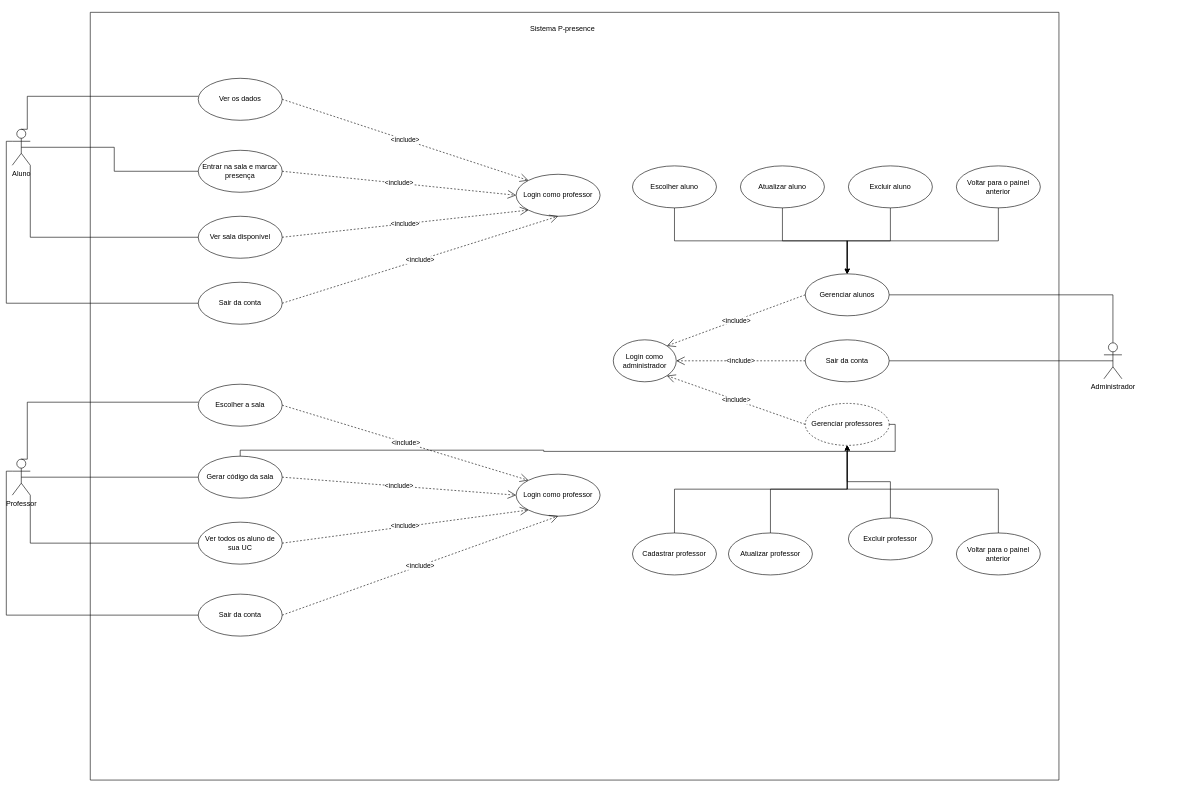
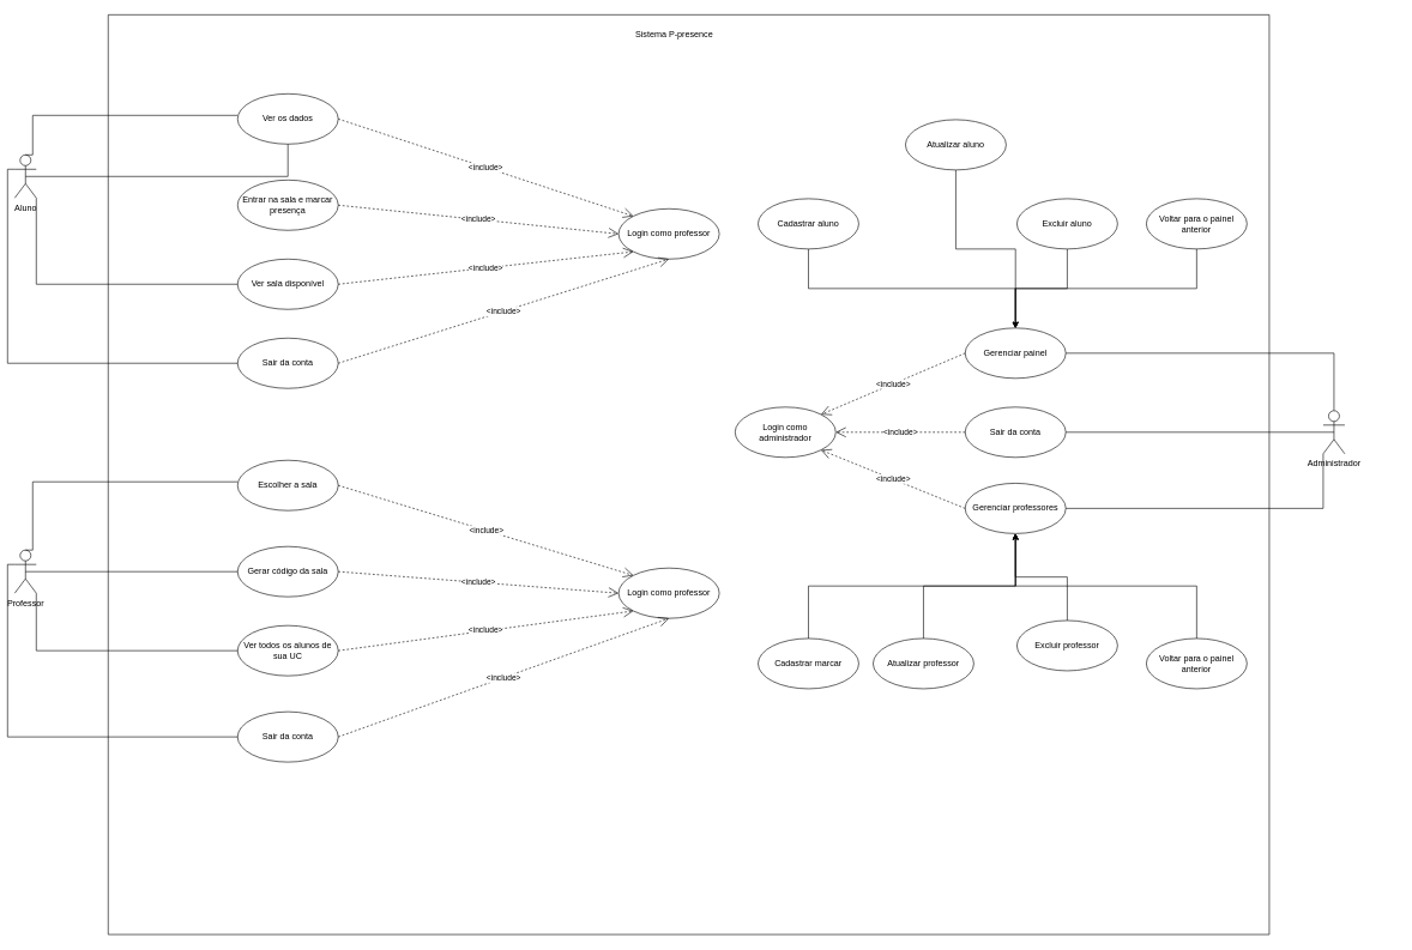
  <mxCell id="0" />
  <mxCell id="1" parent="0" />
  <mxCell id="2" value="Aluno" style="shape=umlActor;verticalLabelPosition=bottom;verticalAlign=top;html=1;" vertex="1" parent="1"><mxGeometry x="20" y="215" width="30" height="60" as="geometry" /></mxCell>
  <mxCell id="3" value="" style="swimlane;startSize=0;" vertex="1" parent="1"><mxGeometry x="150" y="20" width="1615" height="1280" as="geometry" /></mxCell>
  <mxCell id="4" value="Ver os dados" style="ellipse;whiteSpace=wrap;html=1;" vertex="1" parent="3"><mxGeometry x="180" y="110" width="140" height="70" as="geometry" /></mxCell>
  <mxCell id="5" value="Entrar na sala e marcar presença" style="ellipse;whiteSpace=wrap;html=1;" vertex="1" parent="3"><mxGeometry x="180" y="230" width="140" height="70" as="geometry" /></mxCell>
  <mxCell id="6" value="Ver sala disponível" style="ellipse;whiteSpace=wrap;html=1;" vertex="1" parent="3"><mxGeometry x="180" y="340" width="140" height="70" as="geometry" /></mxCell>
  <mxCell id="7" value="" style="endArrow=none;html=1;edgeStyle=orthogonalEdgeStyle;rounded=0;exitX=0.5;exitY=0;exitDx=0;exitDy=0;exitPerimeter=0;" edge="1" parent="3" source="2"><mxGeometry relative="1" as="geometry"><mxPoint x="-105" y="110" as="sourcePoint" /><mxPoint x="180" y="140" as="targetPoint" /><Array as="points"><mxPoint x="-105" y="140" /></Array></mxGeometry></mxCell>
  <mxCell id="8" value="Sair da conta" style="ellipse;whiteSpace=wrap;html=1;" vertex="1" parent="3"><mxGeometry x="180" y="450" width="140" height="70" as="geometry" /></mxCell>
  <mxCell id="9" value="Login como professor" style="ellipse;whiteSpace=wrap;html=1;" vertex="1" parent="3"><mxGeometry x="710" y="270" width="140" height="70" as="geometry" /></mxCell>
  <mxCell id="10" value="&amp;lt;include&amp;gt;" style="endArrow=open;endSize=12;dashed=1;html=1;rounded=0;exitX=1;exitY=0.5;exitDx=0;exitDy=0;entryX=0;entryY=1;entryDx=0;entryDy=0;" edge="1" parent="3" source="6" target="9"><mxGeometry width="160" relative="1" as="geometry"><mxPoint x="340" y="405" as="sourcePoint" /><mxPoint x="790" y="525" as="targetPoint" /></mxGeometry></mxCell>
  <mxCell id="11" value="&amp;lt;include&amp;gt;" style="endArrow=open;endSize=12;dashed=1;html=1;rounded=0;exitX=1;exitY=0.5;exitDx=0;exitDy=0;entryX=0;entryY=0;entryDx=0;entryDy=0;" edge="1" parent="3" source="4" target="9"><mxGeometry width="160" relative="1" as="geometry"><mxPoint x="420" y="210" as="sourcePoint" /><mxPoint x="580" y="210" as="targetPoint" /></mxGeometry></mxCell>
  <mxCell id="12" value="&amp;lt;include&amp;gt;" style="endArrow=open;endSize=12;dashed=1;html=1;rounded=0;exitX=1;exitY=0.5;exitDx=0;exitDy=0;entryX=0;entryY=0.5;entryDx=0;entryDy=0;" edge="1" parent="3" source="5" target="9"><mxGeometry width="160" relative="1" as="geometry"><mxPoint x="330" y="205" as="sourcePoint" /><mxPoint x="780" y="325" as="targetPoint" /></mxGeometry></mxCell>
  <mxCell id="13" value="&amp;lt;include&amp;gt;" style="endArrow=open;endSize=12;dashed=1;html=1;rounded=0;exitX=1;exitY=0.5;exitDx=0;exitDy=0;entryX=0.5;entryY=1;entryDx=0;entryDy=0;" edge="1" parent="3" source="8" target="9"><mxGeometry width="160" relative="1" as="geometry"><mxPoint x="350" y="415" as="sourcePoint" /><mxPoint x="800" y="535" as="targetPoint" /></mxGeometry></mxCell>
  <mxCell id="14" value="Login como professor" style="ellipse;whiteSpace=wrap;html=1;" vertex="1" parent="3"><mxGeometry x="710" y="770" width="140" height="70" as="geometry" /></mxCell>
- <mxCell id="15" value="Gerenciar alunos" style="ellipse;whiteSpace=wrap;html=1;" vertex="1" parent="3"><mxGeometry x="1192" y="436" width="140" height="70" as="geometry" /></mxCell>
+ <mxCell id="15" value="Gerenciar painel" style="ellipse;whiteSpace=wrap;html=1;" vertex="1" parent="3"><mxGeometry x="1192" y="436" width="140" height="70" as="geometry" /></mxCell>
  <mxCell id="16" value="Sair da conta" style="ellipse;whiteSpace=wrap;html=1;" vertex="1" parent="3"><mxGeometry x="1192" y="546" width="140" height="70" as="geometry" /></mxCell>
- <mxCell id="17" value="Gerenciar professores" style="ellipse;whiteSpace=wrap;html=1;dashed=1;" vertex="1" parent="3"><mxGeometry x="1192" y="652" width="140" height="70" as="geometry" /></mxCell>
- <mxCell id="18" value="Login como administrador" style="ellipse;whiteSpace=wrap;html=1;" vertex="1" parent="3"><mxGeometry x="872" y="546" width="105" height="70" as="geometry" /></mxCell>
+ <mxCell id="17" value="Gerenciar professores" style="ellipse;whiteSpace=wrap;html=1;" vertex="1" parent="3"><mxGeometry x="1192" y="652" width="140" height="70" as="geometry" /></mxCell>
+ <mxCell id="18" value="Login como administrador" style="ellipse;whiteSpace=wrap;html=1;" vertex="1" parent="3"><mxGeometry x="872" y="546" width="140" height="70" as="geometry" /></mxCell>
  <mxCell id="19" value="&amp;lt;include&amp;gt;" style="endArrow=open;endSize=12;dashed=1;html=1;rounded=0;exitX=0;exitY=0.5;exitDx=0;exitDy=0;entryX=1;entryY=0;entryDx=0;entryDy=0;" edge="1" parent="3" source="15" target="18"><mxGeometry width="160" relative="1" as="geometry"><mxPoint x="1085" y="494" as="sourcePoint" /><mxPoint x="1545" y="349" as="targetPoint" /></mxGeometry></mxCell>
  <mxCell id="20" value="&amp;lt;include&amp;gt;" style="endArrow=open;endSize=12;dashed=1;html=1;rounded=0;exitX=0;exitY=0.5;exitDx=0;exitDy=0;entryX=1;entryY=0.5;entryDx=0;entryDy=0;" edge="1" parent="3" source="16" target="18"><mxGeometry width="160" relative="1" as="geometry"><mxPoint x="1201" y="625" as="sourcePoint" /><mxPoint x="1661" y="480" as="targetPoint" /></mxGeometry></mxCell>
  <mxCell id="21" value="&amp;lt;include&amp;gt;" style="endArrow=open;endSize=12;dashed=1;html=1;rounded=0;exitX=0;exitY=0.5;exitDx=0;exitDy=0;entryX=1;entryY=1;entryDx=0;entryDy=0;" edge="1" parent="3" source="17" target="18"><mxGeometry width="160" relative="1" as="geometry"><mxPoint x="1210" y="679" as="sourcePoint" /><mxPoint x="1670" y="534" as="targetPoint" /></mxGeometry></mxCell>
  <mxCell id="22" value="Sistema P-presence" style="text;html=1;align=center;verticalAlign=middle;resizable=0;points=[];autosize=1;strokeColor=none;fillColor=none;" vertex="1" parent="3"><mxGeometry x="724" y="13" width="126" height="27" as="geometry" /></mxCell>
  <mxCell id="23" style="edgeStyle=orthogonalEdgeStyle;rounded=0;orthogonalLoop=1;jettySize=auto;html=1;exitX=0.5;exitY=1;exitDx=0;exitDy=0;" edge="1" parent="3" source="24" target="15"><mxGeometry relative="1" as="geometry" /></mxCell>
- <mxCell id="24" value="Escolher aluno" style="ellipse;whiteSpace=wrap;html=1;" vertex="1" parent="3"><mxGeometry x="904" y="256" width="140" height="70" as="geometry" /></mxCell>
+ <mxCell id="24" value="Cadastrar aluno" style="ellipse;whiteSpace=wrap;html=1;" vertex="1" parent="3"><mxGeometry x="904" y="256" width="140" height="70" as="geometry" /></mxCell>
  <mxCell id="25" style="edgeStyle=orthogonalEdgeStyle;rounded=0;orthogonalLoop=1;jettySize=auto;html=1;entryX=0.5;entryY=0;entryDx=0;entryDy=0;" edge="1" parent="3" source="26" target="15"><mxGeometry relative="1" as="geometry" /></mxCell>
- <mxCell id="26" value="Atualizar aluno" style="ellipse;whiteSpace=wrap;html=1;" vertex="1" parent="3"><mxGeometry x="1084" y="256" width="140" height="70" as="geometry" /></mxCell>
+ <mxCell id="26" value="Atualizar aluno" style="ellipse;whiteSpace=wrap;html=1;" vertex="1" parent="3"><mxGeometry x="1109" y="146" width="140" height="70" as="geometry" /></mxCell>
  <mxCell id="27" style="edgeStyle=orthogonalEdgeStyle;rounded=0;orthogonalLoop=1;jettySize=auto;html=1;entryX=0.5;entryY=0;entryDx=0;entryDy=0;exitX=0.5;exitY=1;exitDx=0;exitDy=0;" edge="1" parent="3" source="28" target="15"><mxGeometry relative="1" as="geometry" /></mxCell>
  <mxCell id="28" value="Excluir aluno" style="ellipse;whiteSpace=wrap;html=1;" vertex="1" parent="3"><mxGeometry x="1264" y="256" width="140" height="70" as="geometry" /></mxCell>
- <mxCell id="29" value="Cadastrar professor" style="ellipse;whiteSpace=wrap;html=1;" vertex="1" parent="3"><mxGeometry x="904" y="868" width="140" height="70" as="geometry" /></mxCell>
+ <mxCell id="29" value="Cadastrar marcar" style="ellipse;whiteSpace=wrap;html=1;" vertex="1" parent="3"><mxGeometry x="904" y="868" width="140" height="70" as="geometry" /></mxCell>
  <mxCell id="30" value="Atualizar professor" style="ellipse;whiteSpace=wrap;html=1;" vertex="1" parent="3"><mxGeometry x="1064" y="868" width="140" height="70" as="geometry" /></mxCell>
  <mxCell id="31" value="Excluir professor" style="ellipse;whiteSpace=wrap;html=1;" vertex="1" parent="3"><mxGeometry x="1264" y="843" width="140" height="70" as="geometry" /></mxCell>
  <mxCell id="32" style="edgeStyle=orthogonalEdgeStyle;rounded=0;orthogonalLoop=1;jettySize=auto;html=1;entryX=0.5;entryY=1;entryDx=0;entryDy=0;exitX=0.5;exitY=0;exitDx=0;exitDy=0;" edge="1" parent="3" source="31" target="17"><mxGeometry relative="1" as="geometry"><mxPoint x="1379" y="1183" as="targetPoint" /></mxGeometry></mxCell>
  <mxCell id="33" style="edgeStyle=orthogonalEdgeStyle;rounded=0;orthogonalLoop=1;jettySize=auto;html=1;entryX=0.5;entryY=1;entryDx=0;entryDy=0;" edge="1" parent="3" source="30" target="17"><mxGeometry relative="1" as="geometry"><mxPoint x="1379" y="1183" as="targetPoint" /></mxGeometry></mxCell>
  <mxCell id="34" style="edgeStyle=orthogonalEdgeStyle;rounded=0;orthogonalLoop=1;jettySize=auto;html=1;exitX=0.5;exitY=0;exitDx=0;exitDy=0;entryX=0.5;entryY=1;entryDx=0;entryDy=0;" edge="1" parent="3" source="29" target="17"><mxGeometry relative="1" as="geometry"><mxPoint x="1379" y="1183" as="targetPoint" /></mxGeometry></mxCell>
  <mxCell id="35" value="Voltar para o painel anterior" style="ellipse;whiteSpace=wrap;html=1;" vertex="1" parent="3"><mxGeometry x="1444" y="256" width="140" height="70" as="geometry" /></mxCell>
  <mxCell id="36" style="edgeStyle=orthogonalEdgeStyle;rounded=0;orthogonalLoop=1;jettySize=auto;html=1;entryX=0.5;entryY=0;entryDx=0;entryDy=0;exitX=0.5;exitY=1;exitDx=0;exitDy=0;" edge="1" parent="3" source="35" target="15"><mxGeometry relative="1" as="geometry"><mxPoint x="1489" y="382" as="sourcePoint" /><mxPoint x="1417" y="492" as="targetPoint" /></mxGeometry></mxCell>
  <mxCell id="37" value="Voltar para o painel anterior" style="ellipse;whiteSpace=wrap;html=1;" vertex="1" parent="3"><mxGeometry x="1444" y="868" width="140" height="70" as="geometry" /></mxCell>
  <mxCell id="38" style="edgeStyle=orthogonalEdgeStyle;rounded=0;orthogonalLoop=1;jettySize=auto;html=1;entryX=0.5;entryY=1;entryDx=0;entryDy=0;exitX=0.5;exitY=0;exitDx=0;exitDy=0;" edge="1" parent="3" source="37" target="17"><mxGeometry relative="1" as="geometry"><mxPoint x="1446" y="1102" as="sourcePoint" /><mxPoint x="1219" y="1156" as="targetPoint" /></mxGeometry></mxCell>
- <mxCell id="39" value="" style="endArrow=none;html=1;edgeStyle=orthogonalEdgeStyle;rounded=0;exitX=0.5;exitY=0.5;exitDx=0;exitDy=0;exitPerimeter=0;" edge="1" parent="1" source="2" target="5"><mxGeometry relative="1" as="geometry"><mxPoint x="80" y="270" as="sourcePoint" /><mxPoint x="240" y="270" as="targetPoint" /></mxGeometry></mxCell>
+ <mxCell id="39" value="" style="endArrow=none;html=1;edgeStyle=orthogonalEdgeStyle;rounded=0;exitX=0.5;exitY=0.5;exitDx=0;exitDy=0;exitPerimeter=0;" edge="1" parent="1" source="2" target="4"><mxGeometry relative="1" as="geometry"><mxPoint x="80" y="270" as="sourcePoint" /><mxPoint x="240" y="270" as="targetPoint" /></mxGeometry></mxCell>
  <mxCell id="40" value="" style="endArrow=none;html=1;edgeStyle=orthogonalEdgeStyle;rounded=0;entryX=0;entryY=0.5;entryDx=0;entryDy=0;exitX=1;exitY=1;exitDx=0;exitDy=0;exitPerimeter=0;" edge="1" parent="1" source="2" target="6"><mxGeometry relative="1" as="geometry"><mxPoint x="60" y="270" as="sourcePoint" /><mxPoint x="350" y="265" as="targetPoint" /></mxGeometry></mxCell>
  <mxCell id="41" value="Professor" style="shape=umlActor;verticalLabelPosition=bottom;verticalAlign=top;html=1;" vertex="1" parent="1"><mxGeometry x="20" y="765" width="30" height="60" as="geometry" /></mxCell>
  <mxCell id="42" value="Escolher a sala" style="ellipse;whiteSpace=wrap;html=1;" vertex="1" parent="1"><mxGeometry x="330" y="640" width="140" height="70" as="geometry" /></mxCell>
  <mxCell id="43" value="Gerar código da sala" style="ellipse;whiteSpace=wrap;html=1;" vertex="1" parent="1"><mxGeometry x="330" y="760" width="140" height="70" as="geometry" /></mxCell>
- <mxCell id="44" value="Ver todos os aluno de sua UC" style="ellipse;whiteSpace=wrap;html=1;" vertex="1" parent="1"><mxGeometry x="330" y="870" width="140" height="70" as="geometry" /></mxCell>
+ <mxCell id="44" value="Ver todos os alunos de sua UC" style="ellipse;whiteSpace=wrap;html=1;" vertex="1" parent="1"><mxGeometry x="330" y="870" width="140" height="70" as="geometry" /></mxCell>
  <mxCell id="45" value="" style="endArrow=none;html=1;edgeStyle=orthogonalEdgeStyle;rounded=0;exitX=0.5;exitY=0;exitDx=0;exitDy=0;exitPerimeter=0;" edge="1" parent="1" source="41"><mxGeometry relative="1" as="geometry"><mxPoint x="45" y="640" as="sourcePoint" /><mxPoint x="330" y="670" as="targetPoint" /><Array as="points"><mxPoint x="45" y="670" /></Array></mxGeometry></mxCell>
  <mxCell id="46" value="" style="endArrow=none;html=1;edgeStyle=orthogonalEdgeStyle;rounded=0;exitX=0.5;exitY=0.5;exitDx=0;exitDy=0;exitPerimeter=0;" edge="1" parent="1" source="41" target="43"><mxGeometry relative="1" as="geometry"><mxPoint x="80" y="820" as="sourcePoint" /><mxPoint x="240" y="820" as="targetPoint" /></mxGeometry></mxCell>
  <mxCell id="47" value="" style="endArrow=none;html=1;edgeStyle=orthogonalEdgeStyle;rounded=0;entryX=0;entryY=0.5;entryDx=0;entryDy=0;exitX=1;exitY=1;exitDx=0;exitDy=0;exitPerimeter=0;" edge="1" parent="1" source="41" target="44"><mxGeometry relative="1" as="geometry"><mxPoint x="60" y="820" as="sourcePoint" /><mxPoint x="350" y="815" as="targetPoint" /></mxGeometry></mxCell>
  <mxCell id="48" value="" style="endArrow=none;html=1;edgeStyle=orthogonalEdgeStyle;rounded=0;entryX=0;entryY=0.5;entryDx=0;entryDy=0;exitX=0;exitY=0.333;exitDx=0;exitDy=0;exitPerimeter=0;" edge="1" parent="1" source="2" target="8"><mxGeometry relative="1" as="geometry"><mxPoint x="10" y="450" as="sourcePoint" /><mxPoint x="290" y="530" as="targetPoint" /></mxGeometry></mxCell>
  <mxCell id="49" value="Sair da conta" style="ellipse;whiteSpace=wrap;html=1;" vertex="1" parent="1"><mxGeometry x="330" y="990" width="140" height="70" as="geometry" /></mxCell>
  <mxCell id="50" value="" style="endArrow=none;html=1;edgeStyle=orthogonalEdgeStyle;rounded=0;entryX=0;entryY=0.5;entryDx=0;entryDy=0;exitX=0;exitY=0.333;exitDx=0;exitDy=0;exitPerimeter=0;" edge="1" parent="1" source="41" target="49"><mxGeometry relative="1" as="geometry"><mxPoint x="220" y="1090" as="sourcePoint" /><mxPoint x="530" y="1320" as="targetPoint" /></mxGeometry></mxCell>
  <mxCell id="51" value="&amp;lt;include&amp;gt;" style="endArrow=open;endSize=12;dashed=1;html=1;rounded=0;exitX=1;exitY=0.5;exitDx=0;exitDy=0;entryX=0;entryY=1;entryDx=0;entryDy=0;" edge="1" parent="1" target="14" source="44"><mxGeometry width="160" relative="1" as="geometry"><mxPoint x="820" y="885" as="sourcePoint" /><mxPoint x="1290" y="1035" as="targetPoint" /></mxGeometry></mxCell>
  <mxCell id="52" value="&amp;lt;include&amp;gt;" style="endArrow=open;endSize=12;dashed=1;html=1;rounded=0;exitX=1;exitY=0.5;exitDx=0;exitDy=0;entryX=0;entryY=0;entryDx=0;entryDy=0;" edge="1" parent="1" target="14" source="42"><mxGeometry width="160" relative="1" as="geometry"><mxPoint x="820" y="655" as="sourcePoint" /><mxPoint x="1080" y="720" as="targetPoint" /></mxGeometry></mxCell>
  <mxCell id="53" value="&amp;lt;include&amp;gt;" style="endArrow=open;endSize=12;dashed=1;html=1;rounded=0;exitX=1;exitY=0.5;exitDx=0;exitDy=0;entryX=0;entryY=0.5;entryDx=0;entryDy=0;" edge="1" parent="1" target="14" source="43"><mxGeometry width="160" relative="1" as="geometry"><mxPoint x="820" y="775" as="sourcePoint" /><mxPoint x="1280" y="835" as="targetPoint" /></mxGeometry></mxCell>
  <mxCell id="54" value="&amp;lt;include&amp;gt;" style="endArrow=open;endSize=12;dashed=1;html=1;rounded=0;exitX=1;exitY=0.5;exitDx=0;exitDy=0;entryX=0.5;entryY=1;entryDx=0;entryDy=0;" edge="1" parent="1" target="14" source="49"><mxGeometry width="160" relative="1" as="geometry"><mxPoint x="820" y="995" as="sourcePoint" /><mxPoint x="1300" y="1045" as="targetPoint" /></mxGeometry></mxCell>
  <mxCell id="55" style="edgeStyle=orthogonalEdgeStyle;rounded=0;orthogonalLoop=1;jettySize=auto;html=1;exitX=0.5;exitY=1;exitDx=0;exitDy=0;" edge="1" parent="1"><mxGeometry relative="1" as="geometry"><mxPoint x="1941.5" y="980" as="sourcePoint" /><mxPoint x="1941.5" y="980" as="targetPoint" /></mxGeometry></mxCell>
  <mxCell id="56" value="" style="endArrow=none;html=1;edgeStyle=orthogonalEdgeStyle;rounded=0;entryX=0.5;entryY=0;entryDx=0;entryDy=0;entryPerimeter=0;exitX=1;exitY=0.5;exitDx=0;exitDy=0;" edge="1" parent="1" source="15" target="59"><mxGeometry relative="1" as="geometry"><mxPoint x="1621" y="663" as="sourcePoint" /><mxPoint x="1781" y="663" as="targetPoint" /></mxGeometry></mxCell>
  <mxCell id="57" value="" style="endArrow=none;html=1;edgeStyle=orthogonalEdgeStyle;rounded=0;exitX=1;exitY=0.5;exitDx=0;exitDy=0;entryX=0.5;entryY=0.5;entryDx=0;entryDy=0;entryPerimeter=0;" edge="1" parent="1" source="16" target="59"><mxGeometry relative="1" as="geometry"><mxPoint x="1684" y="627" as="sourcePoint" /><mxPoint x="1810" y="618" as="targetPoint" /></mxGeometry></mxCell>
- <mxCell id="58" value="" style="endArrow=none;html=1;edgeStyle=orthogonalEdgeStyle;rounded=0;exitX=1;exitY=0.5;exitDx=0;exitDy=0;" edge="1" parent="1" source="17" target="43"><mxGeometry relative="1" as="geometry"><mxPoint x="1588" y="509" as="sourcePoint" /><mxPoint x="1774" y="744" as="targetPoint" /></mxGeometry></mxCell>
+ <mxCell id="58" value="" style="endArrow=none;html=1;edgeStyle=orthogonalEdgeStyle;rounded=0;exitX=1;exitY=0.5;exitDx=0;exitDy=0;entryX=0;entryY=1;entryDx=0;entryDy=0;entryPerimeter=0;" edge="1" parent="1" source="17" target="59"><mxGeometry relative="1" as="geometry"><mxPoint x="1588" y="509" as="sourcePoint" /><mxPoint x="1774" y="744" as="targetPoint" /></mxGeometry></mxCell>
  <mxCell id="59" value="Administrador" style="shape=umlActor;verticalLabelPosition=bottom;verticalAlign=top;html=1;" vertex="1" parent="1"><mxGeometry x="1840" y="571" width="30" height="60" as="geometry" /></mxCell>
